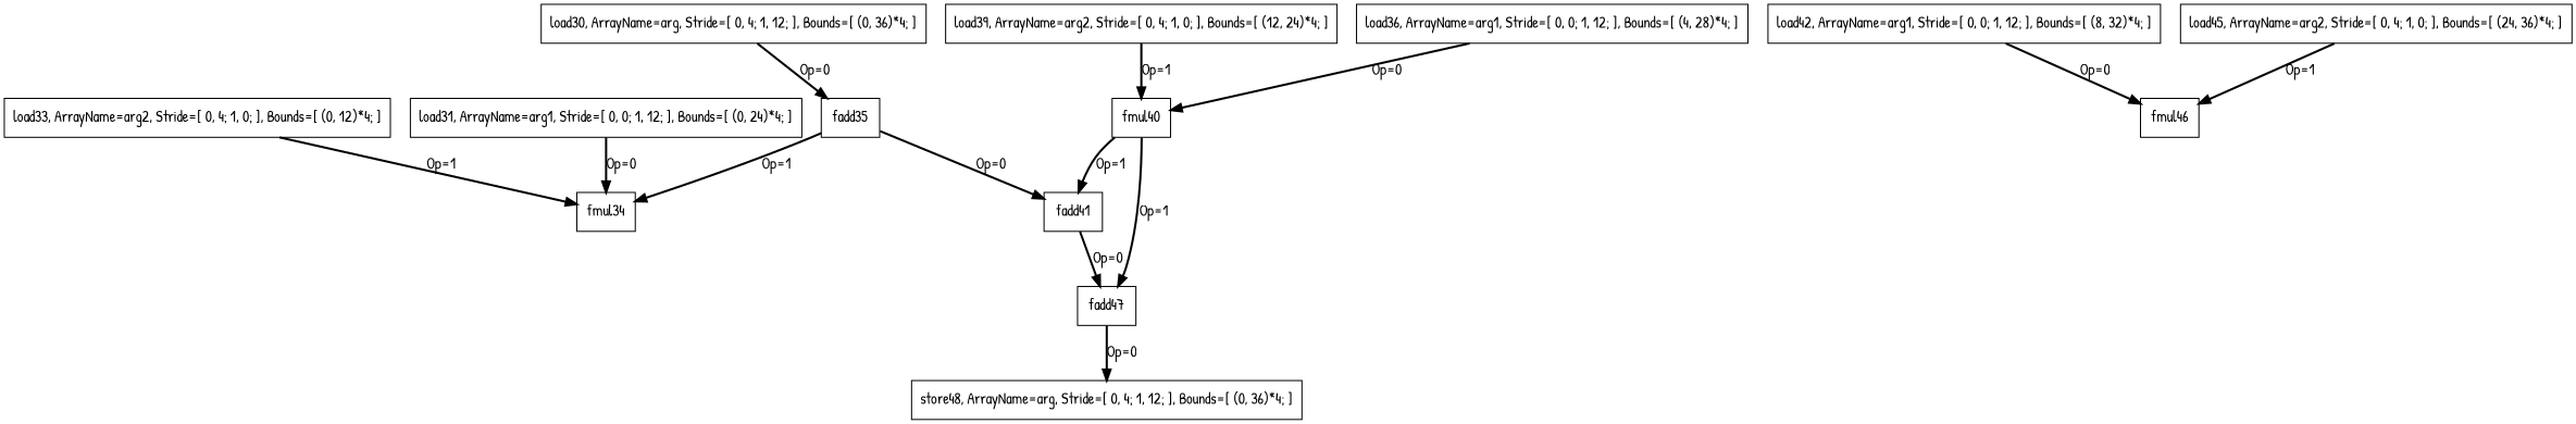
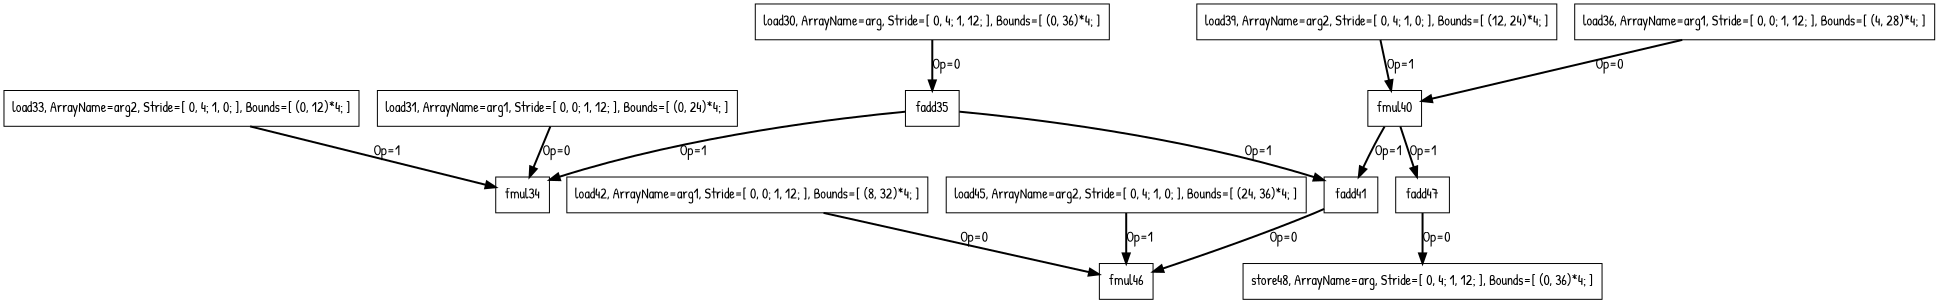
  digraph {
    fontname="Patrick Hand"
    node [color=black fontname="Patrick Hand" shape=box]
    edge [color=black fontname="Patrick Hand" style=bold]
    n1 [label="load30, ArrayName=arg, Stride=[ 0, 4; 1, 12; ], Bounds=[ (0, 36)*4; ]"]
    n2 [label=fadd35]
    n3 [label=fmul34]
    n4 [label=fadd41]
    n5 [label="load31, ArrayName=arg1, Stride=[ 0, 0; 1, 12; ], Bounds=[ (0, 24)*4; ]"]
    n6 [label="load33, ArrayName=arg2, Stride=[ 0, 4; 1, 0; ], Bounds=[ (0, 12)*4; ]"]
    n7 [label=fadd47]
    n8 [label="load36, ArrayName=arg1, Stride=[ 0, 0; 1, 12; ], Bounds=[ (4, 28)*4; ]"]
    n9 [label=fmul40]
    n10 [label="load39, ArrayName=arg2, Stride=[ 0, 4; 1, 0; ], Bounds=[ (12, 24)*4; ]"]
    n11 [label="store48, ArrayName=arg, Stride=[ 0, 4; 1, 12; ], Bounds=[ (0, 36)*4; ]"]
    n12 [label="load42, ArrayName=arg1, Stride=[ 0, 0; 1, 12; ], Bounds=[ (8, 32)*4; ]"]
    n13 [label=fmul46]
    n14 [label="load45, ArrayName=arg2, Stride=[ 0, 4; 1, 0; ], Bounds=[ (24, 36)*4; ]"]
    n1 -> n2 [label="Op=0"]
    n2 -> n3 [label="Op=1"]
-   n2 -> n4 [label="Op=0"]
-   n4 -> n7 [label="Op=0"]
+   n2 -> n4 [label="Op=1"]
+   n4 -> n13 [label="Op=0"]
    n5 -> n3 [label="Op=0"]
    n6 -> n3 [label="Op=1"]
    n7 -> n11 [label="Op=0"]
    n8 -> n9 [label="Op=0"]
    n9 -> n4 [label="Op=1"]
    n9 -> n7 [label="Op=1"]
    n10 -> n9 [label="Op=1"]
    n12 -> n13 [label="Op=0"]
    n14 -> n13 [label="Op=1"]
  }
